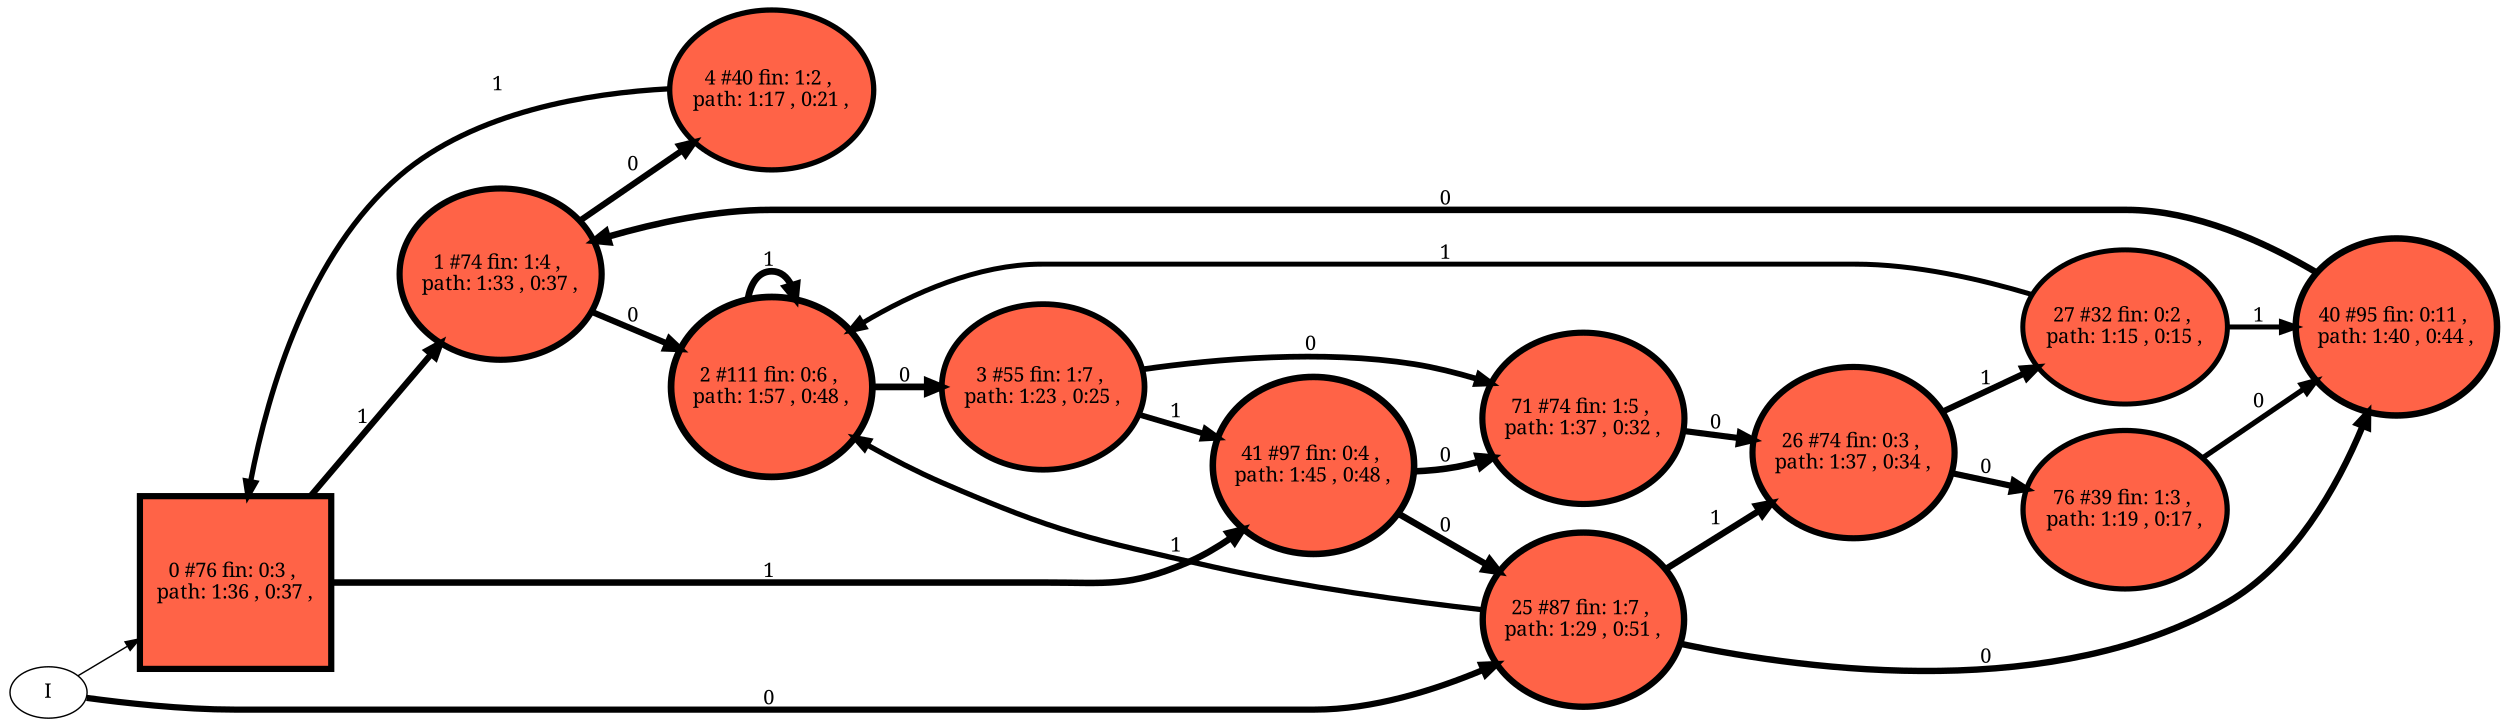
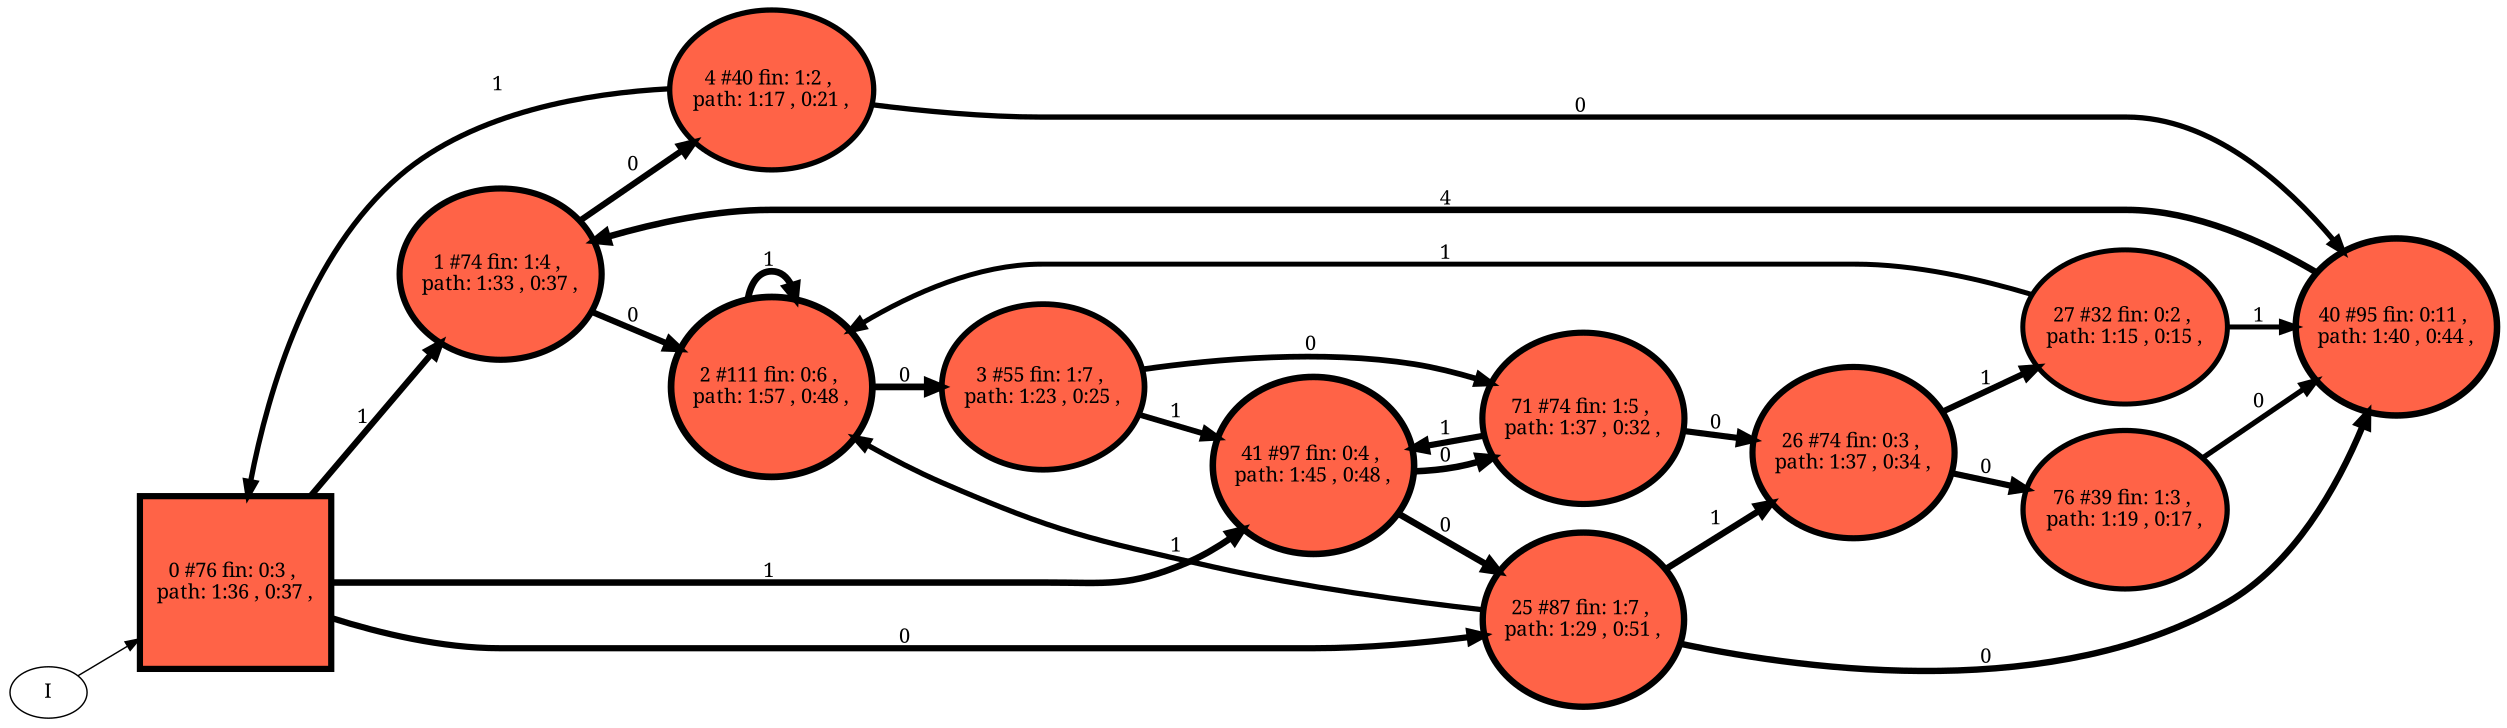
  digraph {
    fontname="Noto Serif"
    rankdir=LR
    node [fillcolor=tomato fontname="Noto Serif" penwidth=4.31749 style=filled]
    edge [fontname="Noto Serif" penwidth=4.31749]
    n1 [height=1.67594 label="0 #76 fin: 0:3 , \n path: 1:36 , 0:37 , " penwidth=4.34381 shape=box width=1.67594]
    n2 [height=1.671 label="1 #74 fin: 1:4 , \n path: 1:33 , 0:37 , " width=1.671]
    n3 [height=1.70062 label="25 #87 fin: 1:7 , \n path: 1:29 , 0:51 , " penwidth=4.47734 width=1.70062]
    n4 [height=1.72008 label="41 #97 fin: 0:4 , \n path: 1:45 , 0:48 , " penwidth=4.58497 width=1.72008]
    n5 [height=1.55045 label="4 #40 fin: 1:2 , \n path: 1:17 , 0:21 , " penwidth=3.71357 width=1.55045]
    n6 [height=1.74371 label="2 #111 fin: 0:6 , \n path: 1:57 , 0:48 , " penwidth=4.7185 width=1.74371]
    n7 [height=1.671 label="26 #74 fin: 0:3 , \n path: 1:37 , 0:34 , " width=1.671]
    n8 [height=1.71638 label="40 #95 fin: 0:11 , \n path: 1:40 , 0:44 , " penwidth=4.56435 width=1.71638]
    I [fillcolor="" penwidth="" style=""]
    n10 [height=1.6145 label="3 #55 fin: 1:7 , \n path: 1:23 , 0:25 , " penwidth=4.02535 width=1.6145]
    n11 [height=1.5033 label="27 #32 fin: 0:2 , \n path: 1:15 , 0:15 , " penwidth=3.49651 width=1.5033]
    n12 [height=1.54519 label="76 #39 fin: 1:3 , \n path: 1:19 , 0:17 , " penwidth=3.68888 width=1.54519]
    n13 [height=1.671 label="71 #74 fin: 1:5 , \n path: 1:37 , 0:32 , " width=1.671]
    n1 -> n2 [label="1 " penwidth=4.34381]
-   I -> n3 [label="0 " penwidth=4.34381]
+   n1 -> n3 [label="0 " penwidth=4.34381]
    n1 -> n4 [label="1 " penwidth=4.56435]
    n2 -> n5 [label="0 "]
    n2 -> n6 [label="0 "]
    n3 -> n6 [label="1 " penwidth=3.68888]
    n3 -> n7 [label="1 " penwidth=4.47734]
    n3 -> n8 [label="0 " penwidth=4.47734]
    n4 -> n3 [label="0 " penwidth=4.58497]
    n4 -> n13 [label="0 " penwidth=4.58497]
    n5 -> n1 [label="1 " penwidth=3.71357]
+   n5 -> n8 [label="0 " penwidth=3.71357]
    n6 -> n6 [label="1 " penwidth=4.7185]
    n6 -> n10 [label="0 " penwidth=4.7185]
    n7 -> n11 [label="1 "]
    n7 -> n12 [label="0 "]
-   n8 -> n2 [label="0 " penwidth=4.56435]
+   n8 -> n2 [label="4 " penwidth=4.56435]
    I -> n1 [penwidth=""]
    n10 -> n4 [label="1 " penwidth=4.02535]
    n10 -> n13 [label="0 " penwidth=4.02535]
    n11 -> n6 [label="1 " penwidth=3.49651]
    n11 -> n8 [label="1 " penwidth=3.49651]
    n12 -> n8 [label="0 " penwidth=3.68888]
+   n13 -> n4 [label="1 "]
    n13 -> n7 [label="0 "]
  }
